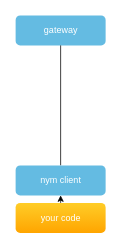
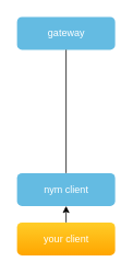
  <mxCell id="0" />
  <mxCell id="1" parent="0" />
  <mxCell id="2" value="gateway" style="rounded=1;fillColor=#64BBE2;strokeColor=none;strokeWidth=3;shadow=0;html=1;fontColor=#FFFFFF;" parent="1" vertex="1"><mxGeometry x="20" y="20" width="120" height="40" as="geometry" /></mxCell>
  <mxCell id="3" style="edgeStyle=orthogonalEdgeStyle;rounded=0;orthogonalLoop=1;jettySize=auto;html=1;exitX=0.5;exitY=0;exitDx=0;exitDy=0;entryX=0.5;entryY=1;entryDx=0;entryDy=0;endArrow=none;" edge="1" parent="1" source="4" target="2"><mxGeometry relative="1" as="geometry" /></mxCell>
- <mxCell id="4" value="nym client" style="rounded=1;fillColor=#64BBE2;strokeColor=none;strokeWidth=3;shadow=0;html=1;fontColor=#FFFFFF;" parent="1" vertex="1"><mxGeometry x="20" y="220" width="120" height="40" as="geometry" /></mxCell>
+ <mxCell id="4" value="nym client" style="rounded=1;fillColor=#64BBE2;strokeColor=none;strokeWidth=3;shadow=0;html=1;fontColor=#FFFFFF;" parent="1" vertex="1"><mxGeometry x="20" y="210" width="120" height="40" as="geometry" /></mxCell>
  <mxCell id="5" style="edgeStyle=orthogonalEdgeStyle;rounded=0;orthogonalLoop=1;jettySize=auto;html=1;exitX=0.5;exitY=0;exitDx=0;exitDy=0;entryX=0.5;entryY=1;entryDx=0;entryDy=0;" edge="1" parent="1" source="6" target="4"><mxGeometry relative="1" as="geometry" /></mxCell>
- <mxCell id="6" value="your code" style="rounded=1;fillColor=#ffcd28;strokeColor=none;strokeWidth=3;shadow=0;html=1;gradientColor=#ffa500;fontColor=#FFFFFF;" parent="1" vertex="1"><mxGeometry x="20" y="270" width="120" height="40" as="geometry" /></mxCell>
+ <mxCell id="6" value="your client" style="rounded=1;fillColor=#ffcd28;strokeColor=none;strokeWidth=3;shadow=0;html=1;gradientColor=#ffa500;fontColor=#FFFFFF;" parent="1" vertex="1"><mxGeometry x="20" y="270" width="120" height="40" as="geometry" /></mxCell>
